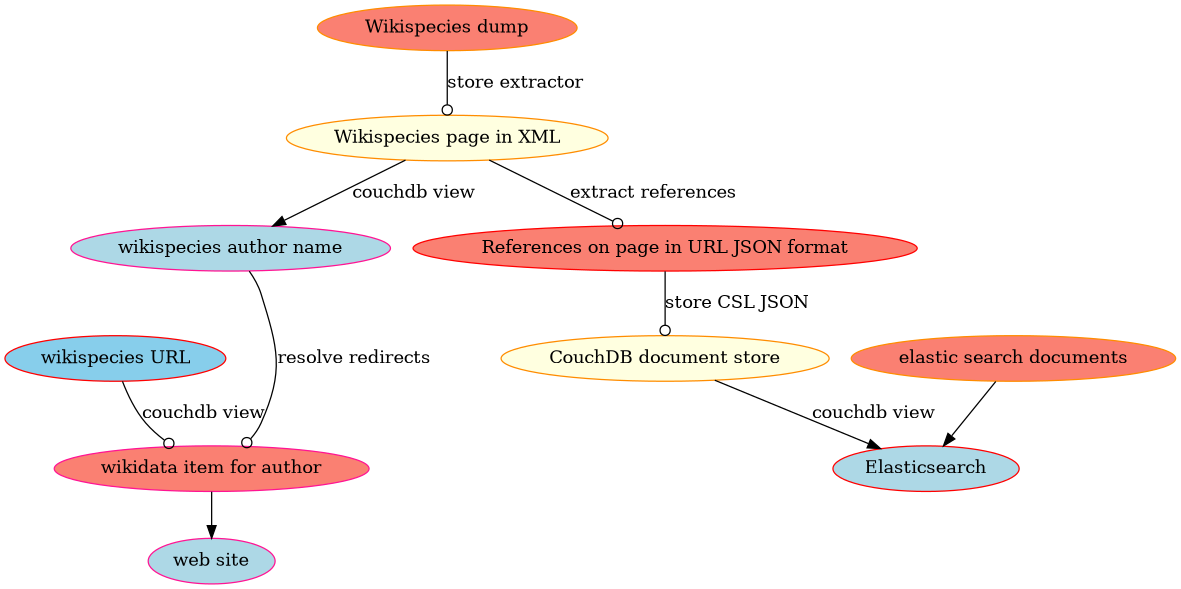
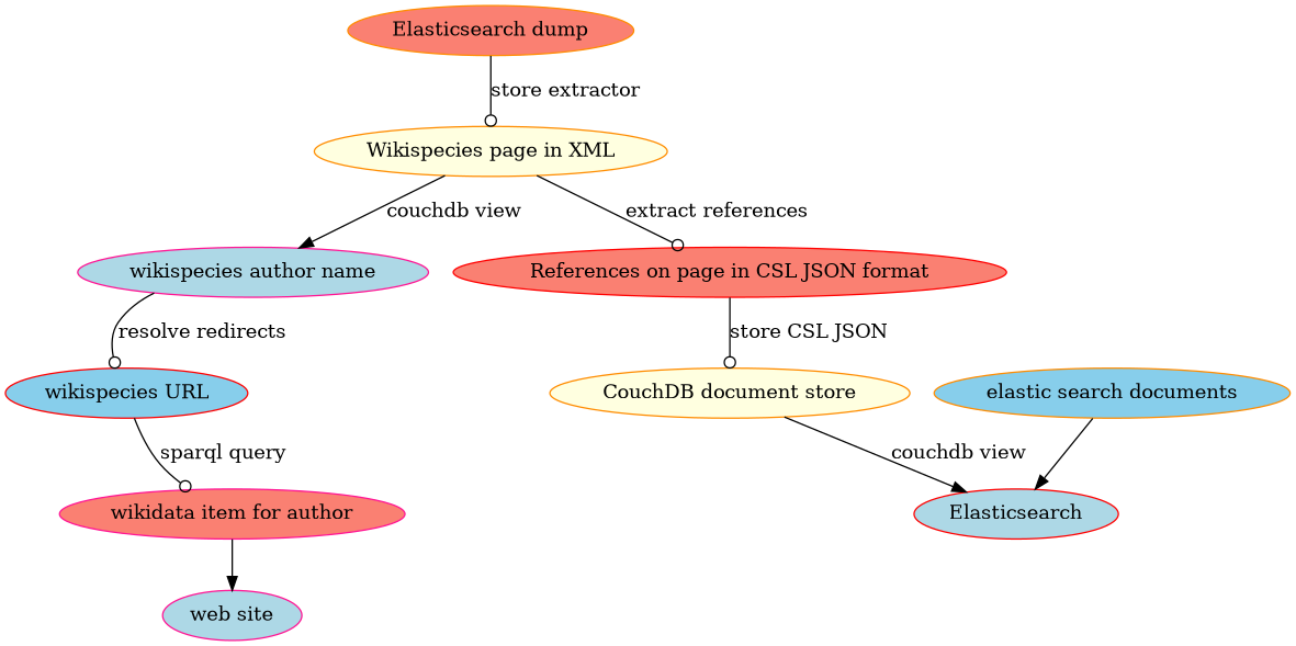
  digraph {
    node [color=darkorange fillcolor=salmon style=filled]
    edge [arrowhead=odot]
-   n1 [label="Wikispecies dump"]
+   n1 [label="Elasticsearch dump"]
    n2 [fillcolor=lightyellow label="Wikispecies page in XML"]
    "wikispecies author name" [color=deeppink fillcolor=lightblue]
-   n4 [color=red label="References on page in URL JSON format"]
+   n4 [color=red label="References on page in CSL JSON format"]
    n5 [fillcolor=lightyellow label="CouchDB document store"]
    n6 [color=red fillcolor=lightblue label=Elasticsearch]
    "wikispecies URL" [color=red fillcolor=skyblue]
    "web site" [color=deeppink fillcolor=lightblue]
    "wikidata item for author" [color=deeppink]
-   "elastic search documents"
+   "elastic search documents" [fillcolor=skyblue]
    n1 -> n2 [label="store extractor"]
    n2 -> "wikispecies author name" [arrowhead=normal label="couchdb view"]
    n2 -> n4 [label="extract references"]
-   "wikispecies author name" -> "wikidata item for author" [label="resolve redirects"]
+   "wikispecies author name" -> "wikispecies URL" [label="resolve redirects"]
    n4 -> n5 [label="store CSL JSON"]
    n5 -> n6 [arrowhead=normal label="couchdb view"]
-   "wikispecies URL" -> "wikidata item for author" [label="couchdb view"]
+   "wikispecies URL" -> "wikidata item for author" [label="sparql query"]
    "wikidata item for author" -> "web site" [arrowhead=normal]
    "elastic search documents" -> n6 [arrowhead=normal]
  }
